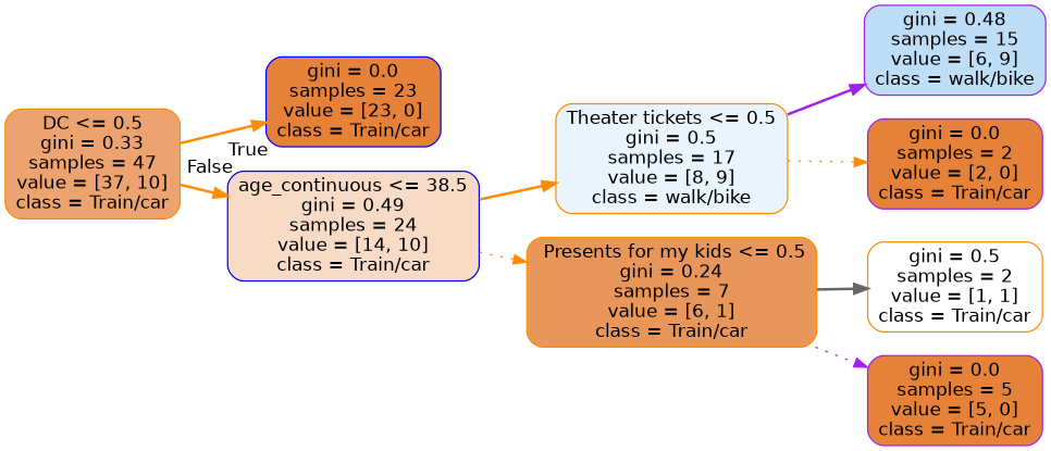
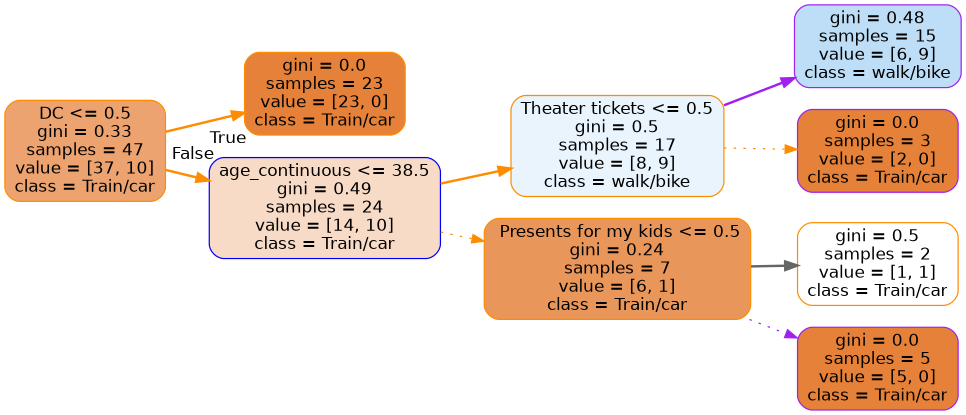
  digraph {
    rankdir=LR
    node [color=darkorange fillcolor="#e58139" fontname=helvetica shape=box style="filled, rounded"]
    edge [color=darkorange fontname=helvetica style=bold]
    n1 [fillcolor="#eca36f" label="DC <= 0.5\ngini = 0.33\nsamples = 47\nvalue = [37, 10]\nclass = Train/car"]
-   n2 [color=blue label="gini = 0.0\nsamples = 23\nvalue = [23, 0]\nclass = Train/car"]
+   n2 [label="gini = 0.0\nsamples = 23\nvalue = [23, 0]\nclass = Train/car"]
    n3 [color=blue fillcolor="#f8dbc6" label="age_continuous <= 38.5\ngini = 0.49\nsamples = 24\nvalue = [14, 10]\nclass = Train/car"]
    n4 [fillcolor="#e9f4fc" label="Theater tickets <= 0.5\ngini = 0.5\nsamples = 17\nvalue = [8, 9]\nclass = walk/bike"]
    n5 [fillcolor="#e9965a" label=" Presents for my kids <= 0.5\ngini = 0.24\nsamples = 7\nvalue = [6, 1]\nclass = Train/car"]
    n6 [color=purple fillcolor="#bddef6" label="gini = 0.48\nsamples = 15\nvalue = [6, 9]\nclass = walk/bike"]
-   n7 [color=purple label="gini = 0.0\nsamples = 2\nvalue = [2, 0]\nclass = Train/car"]
+   n7 [color=purple label="gini = 0.0\nsamples = 3\nvalue = [2, 0]\nclass = Train/car"]
    n8 [fillcolor="#ffffff" label="gini = 0.5\nsamples = 2\nvalue = [1, 1]\nclass = Train/car"]
    n9 [color=purple label="gini = 0.0\nsamples = 5\nvalue = [5, 0]\nclass = Train/car"]
    n1 -> n2 [headlabel=True labelangle=45 labeldistance=2.5]
    n1 -> n3 [headlabel=False labelangle=-45 labeldistance=2.5]
    n3 -> n4
    n3 -> n5 [style=dotted]
    n4 -> n6 [color=purple]
    n4 -> n7 [style=dotted]
    n5 -> n8 [color=gray40]
    n5 -> n9 [color=purple style=dotted]
  }
